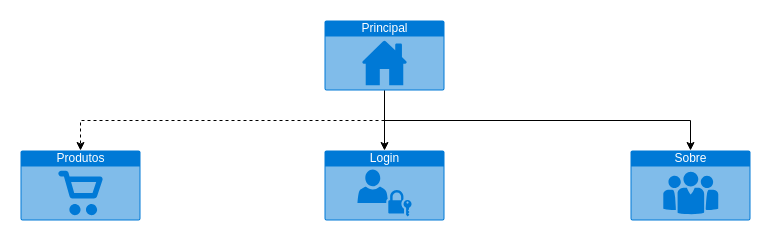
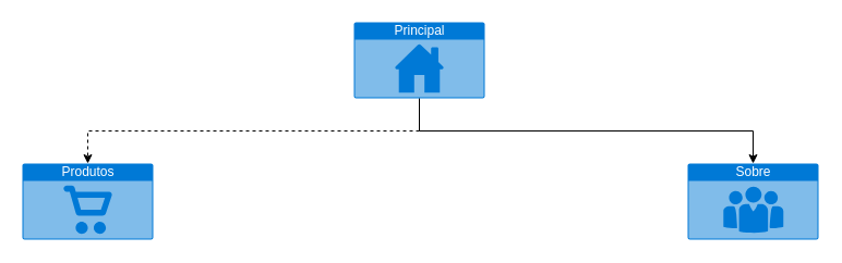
  <mxCell id="0" />
  <mxCell id="1" parent="0" />
  <mxCell id="2" style="edgeStyle=orthogonalEdgeStyle;rounded=0;orthogonalLoop=1;jettySize=auto;html=1;exitX=0.5;exitY=1;exitDx=0;exitDy=0;exitPerimeter=0;entryX=0.5;entryY=0;entryDx=0;entryDy=0;entryPerimeter=0;dashed=1;" parent="1" source="5" target="7" edge="1"><mxGeometry relative="1" as="geometry" /></mxCell>
  <mxCell id="3" style="edgeStyle=orthogonalEdgeStyle;rounded=0;orthogonalLoop=1;jettySize=auto;html=1;exitX=0.5;exitY=1;exitDx=0;exitDy=0;exitPerimeter=0;" parent="1" source="5" target="8" edge="1"><mxGeometry relative="1" as="geometry" /></mxCell>
- <mxCell id="4" style="edgeStyle=orthogonalEdgeStyle;rounded=0;orthogonalLoop=1;jettySize=auto;html=1;exitX=0.5;exitY=1;exitDx=0;exitDy=0;exitPerimeter=0;entryX=0.5;entryY=0;entryDx=0;entryDy=0;entryPerimeter=0;" edge="1" parent="1" source="5" target="6"><mxGeometry relative="1" as="geometry" /></mxCell>
  <mxCell id="5" value="Principal" style="html=1;strokeColor=none;fillColor=#0079D6;labelPosition=center;verticalLabelPosition=middle;verticalAlign=top;align=center;fontSize=12;outlineConnect=0;spacingTop=-6;fontColor=#FFFFFF;shape=mxgraph.sitemap.home;" parent="1" vertex="1"><mxGeometry x="324" y="20" width="120" height="70" as="geometry" /></mxCell>
- <mxCell id="6" value="Login" style="html=1;strokeColor=none;fillColor=#0079D6;labelPosition=center;verticalLabelPosition=middle;verticalAlign=top;align=center;fontSize=12;outlineConnect=0;spacingTop=-6;fontColor=#FFFFFF;shape=mxgraph.sitemap.login;" parent="1" vertex="1"><mxGeometry x="324" y="150" width="120" height="70" as="geometry" /></mxCell>
  <mxCell id="7" value="Produtos" style="html=1;strokeColor=none;fillColor=#0079D6;labelPosition=center;verticalLabelPosition=middle;verticalAlign=top;align=center;fontSize=12;outlineConnect=0;spacingTop=-6;fontColor=#FFFFFF;shape=mxgraph.sitemap.shopping;" parent="1" vertex="1"><mxGeometry x="20" y="150" width="120" height="70" as="geometry" /></mxCell>
  <mxCell id="8" value="Sobre" style="html=1;strokeColor=none;fillColor=#0079D6;labelPosition=center;verticalLabelPosition=middle;verticalAlign=top;align=center;fontSize=12;outlineConnect=0;spacingTop=-6;fontColor=#FFFFFF;shape=mxgraph.sitemap.about_us;" parent="1" vertex="1"><mxGeometry x="630" y="150" width="120" height="70" as="geometry" /></mxCell>
